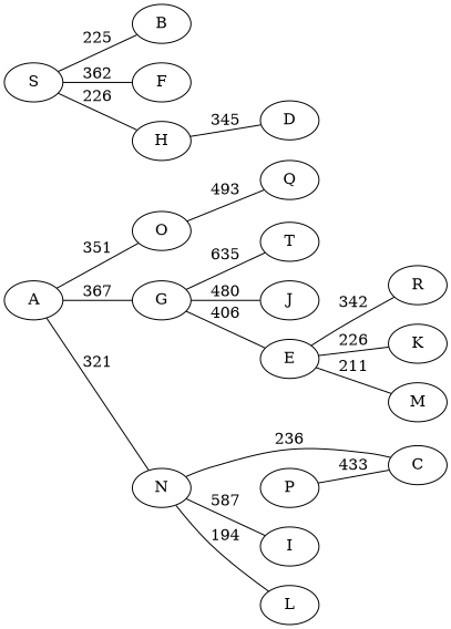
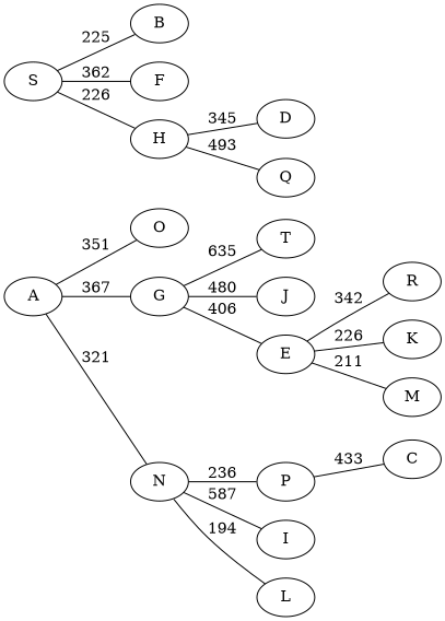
  graph {
    rankdir=LR
    S
    B
    H
    F
    D
    P
    C
    G
    E
    J
    T
    K
    M
    R
    A
    N
    O
    I
    L
    Q
    S -- B [label=225]
    S -- H [label=226]
    S -- F [label=362]
    H -- D [label=345]
    P -- C [label=433]
    G -- E [label=406]
    G -- J [label=480]
    G -- T [label=635]
    E -- K [label=226]
    E -- M [label=211]
    E -- R [label=342]
    A -- G [label=367]
    A -- N [label=321]
    A -- O [label=351]
-   N -- C [label=236]
+   N -- P [label=236]
    N -- I [label=587]
    N -- L [label=194]
-   O -- Q [label=493]
+   H -- Q [label=493]
  }
